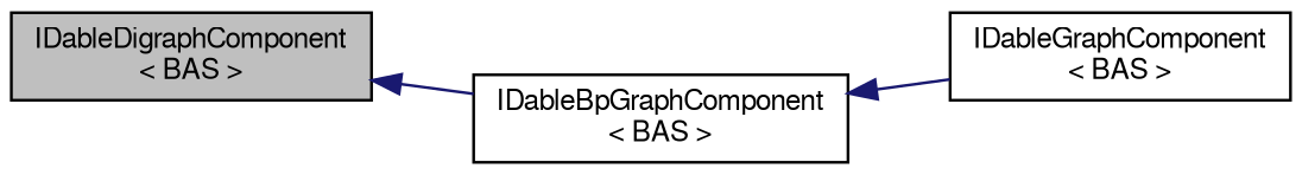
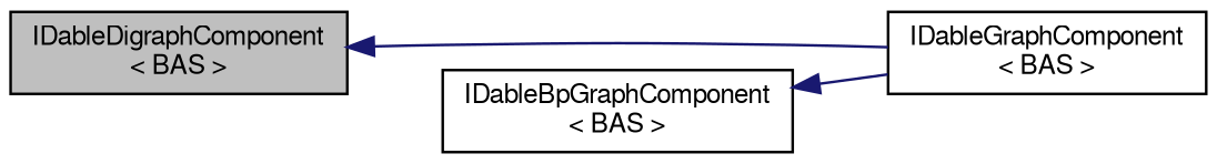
  digraph {
    rankdir=LR
    node [color=black fillcolor=white fontname=FreeSans fontsize=10 shape=record style=filled]
    edge [color=midnightblue dir=back fontname=FreeSans fontsize=10 labelfontname=FreeSans labelfontsize=10 style=solid]
    n1 [fillcolor=grey75 fontcolor=black height=0.2 label="IDableDigraphComponent\l\< BAS \>" width=0.4]
    n2 [height=0.2 label="IDableGraphComponent\l\< BAS \>" width=0.4]
    n3 [height=0.2 label="IDableBpGraphComponent\l\< BAS \>" width=0.4]
-   n1 -> n3
+   n1 -> n2
    n3 -> n2
  }
